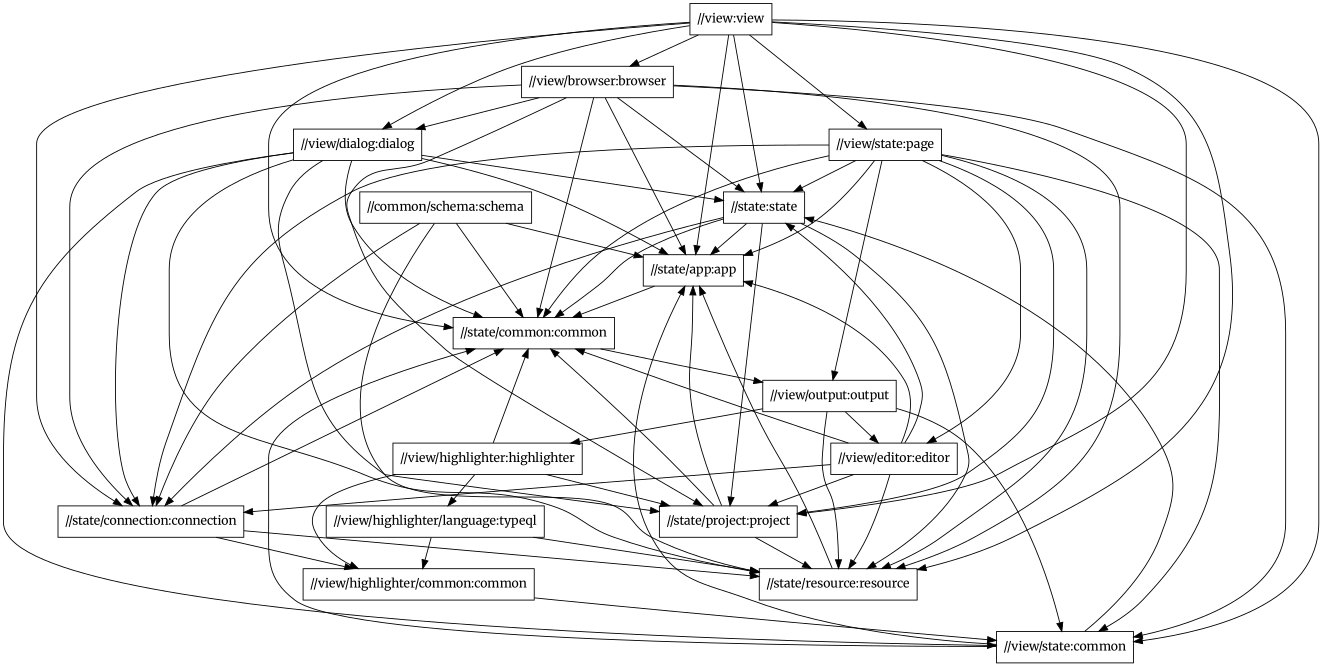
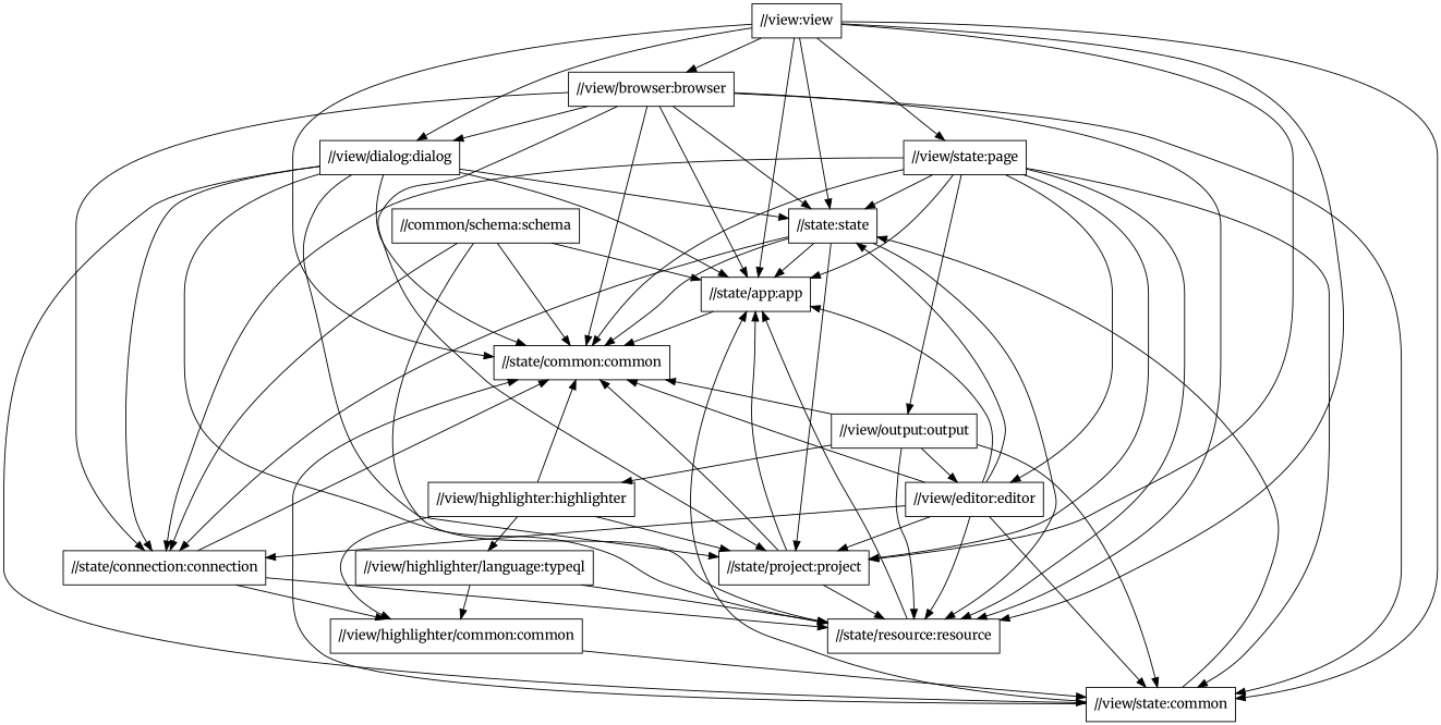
  digraph {
    fontname=Merriweather
    node [fontname=Merriweather shape=box]
    edge [fontname=Merriweather]
    "//view:view"
    "//state:state"
    "//state/app:app"
    "//state/common:common"
    "//state/connection:connection"
    "//state/project:project"
    "//state/resource:resource"
    "//view/browser:browser"
    n9 [label="//view/state:common"]
    "//view/dialog:dialog"
    n11 [label="//view/state:page"]
    "//view/highlighter/common:common"
    "//view/editor:editor"
    "//view/output:output"
    "//view/highlighter:highlighter"
    "//view/highlighter/language:typeql"
    n17 [label="//common/schema:schema"]
    "//view:view" -> "//state:state"
    "//view:view" -> "//state/app:app"
    "//view:view" -> "//state/common:common"
-   "//view:view" -> "//state/connection:connection"
    "//view:view" -> "//state/project:project"
    "//view:view" -> "//state/resource:resource"
    "//view:view" -> "//view/browser:browser"
    "//view:view" -> n9
    "//view:view" -> "//view/dialog:dialog"
    "//view:view" -> n11
    "//state:state" -> "//state/app:app"
    "//state:state" -> "//state/common:common"
    "//state:state" -> "//state/connection:connection"
    "//state:state" -> "//state/project:project"
    "//state:state" -> "//state/resource:resource"
    "//state/app:app" -> "//state/common:common"
    "//state/connection:connection" -> "//state/common:common"
    "//state/connection:connection" -> "//state/resource:resource"
    "//state/connection:connection" -> "//view/highlighter/common:common"
    "//state/project:project" -> "//state/app:app"
    "//state/project:project" -> "//state/common:common"
    "//state/project:project" -> "//state/resource:resource"
    "//state/resource:resource" -> "//state/app:app"
    "//view/browser:browser" -> "//state:state"
    "//view/browser:browser" -> "//state/app:app"
    "//view/browser:browser" -> "//state/common:common"
    "//view/browser:browser" -> "//state/connection:connection"
    "//view/browser:browser" -> "//state/project:project"
    "//view/browser:browser" -> "//state/resource:resource"
    "//view/browser:browser" -> n9
    "//view/browser:browser" -> "//view/dialog:dialog"
    n9 -> "//state:state"
    n9 -> "//state/app:app"
    n9 -> "//state/common:common"
    "//view/dialog:dialog" -> "//state:state"
    "//view/dialog:dialog" -> "//state/app:app"
    "//view/dialog:dialog" -> "//state/common:common"
    "//view/dialog:dialog" -> "//state/connection:connection"
    "//view/dialog:dialog" -> "//state/project:project"
    "//view/dialog:dialog" -> "//state/resource:resource"
    "//view/dialog:dialog" -> n9
    n11 -> "//state:state"
    n11 -> "//state/app:app"
    n11 -> "//state/common:common"
    n11 -> "//state/connection:connection"
    n11 -> "//state/project:project"
    n11 -> "//state/resource:resource"
    n11 -> n9
    n11 -> "//view/editor:editor"
    n11 -> "//view/output:output"
    "//view/highlighter/common:common" -> n9
    "//view/editor:editor" -> "//state:state"
    "//view/editor:editor" -> "//state/app:app"
    "//view/editor:editor" -> "//state/common:common"
    "//view/editor:editor" -> "//state/connection:connection"
    "//view/editor:editor" -> "//state/project:project"
    "//view/editor:editor" -> "//state/resource:resource"
-   "//state/common:common" -> "//view/output:output"
+   "//view/editor:editor" -> n9
+   "//view/output:output" -> "//state/common:common"
    "//view/output:output" -> "//state/resource:resource"
    "//view/output:output" -> n9
    "//view/output:output" -> "//view/editor:editor"
    "//view/output:output" -> "//view/highlighter:highlighter"
    "//view/highlighter:highlighter" -> "//state/common:common"
    "//view/highlighter:highlighter" -> "//state/project:project"
    "//view/highlighter:highlighter" -> "//view/highlighter/common:common"
    "//view/highlighter:highlighter" -> "//view/highlighter/language:typeql"
    "//view/highlighter/language:typeql" -> "//state/resource:resource"
    "//view/highlighter/language:typeql" -> "//view/highlighter/common:common"
    n17 -> "//state/app:app"
    n17 -> "//state/common:common"
    n17 -> "//state/connection:connection"
    n17 -> "//state/resource:resource"
  }
